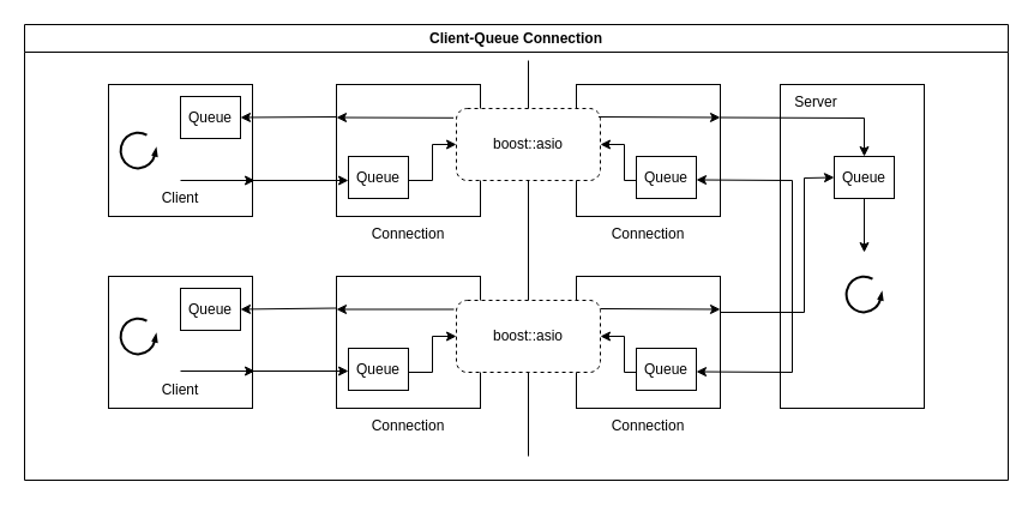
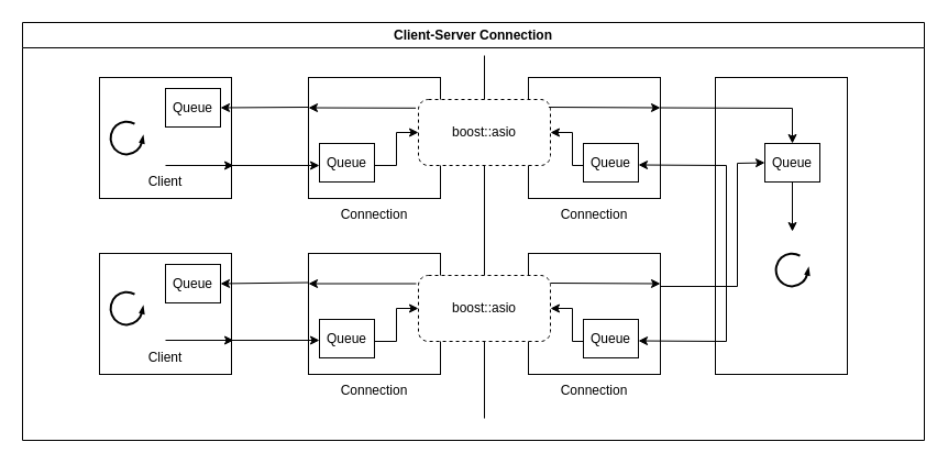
  <mxCell id="0" />
  <mxCell id="1" parent="0" />
  <mxCell id="2" value="" style="rounded=0;whiteSpace=wrap;html=1;" parent="1" vertex="1"><mxGeometry x="650" y="70" width="120" height="270" as="geometry" /></mxCell>
  <mxCell id="3" value="" style="rounded=0;whiteSpace=wrap;html=1;" parent="1" vertex="1"><mxGeometry x="90" y="70" width="120" height="110" as="geometry" /></mxCell>
  <mxCell id="4" value="Queue" style="rounded=0;whiteSpace=wrap;html=1;" parent="1" vertex="1"><mxGeometry x="150" y="80" width="50" height="35" as="geometry" /></mxCell>
  <mxCell id="5" value="" style="verticalLabelPosition=bottom;html=1;verticalAlign=top;strokeWidth=2;shape=mxgraph.lean_mapping.physical_pull;pointerEvents=1;" parent="1" vertex="1"><mxGeometry x="100" y="110" width="30" height="30" as="geometry" /></mxCell>
  <mxCell id="6" value="" style="rounded=0;whiteSpace=wrap;html=1;" parent="1" vertex="1"><mxGeometry x="280" y="70" width="120" height="110" as="geometry" /></mxCell>
  <mxCell id="7" value="Queue" style="rounded=0;whiteSpace=wrap;html=1;" parent="1" vertex="1"><mxGeometry x="290" y="130" width="50" height="35" as="geometry" /></mxCell>
  <mxCell id="8" value="" style="endArrow=none;html=1;rounded=0;" parent="1" edge="1"><mxGeometry width="50" height="50" relative="1" as="geometry"><mxPoint x="440" y="380" as="sourcePoint" /><mxPoint x="440" y="50" as="targetPoint" /></mxGeometry></mxCell>
  <mxCell id="9" value="" style="rounded=0;whiteSpace=wrap;html=1;" parent="1" vertex="1"><mxGeometry x="280" y="230" width="120" height="110" as="geometry" /></mxCell>
  <mxCell id="10" value="Queue" style="rounded=0;whiteSpace=wrap;html=1;" parent="1" vertex="1"><mxGeometry x="290" y="290" width="50" height="35" as="geometry" /></mxCell>
  <mxCell id="11" value="" style="rounded=0;whiteSpace=wrap;html=1;" parent="1" vertex="1"><mxGeometry x="90" y="230" width="120" height="110" as="geometry" /></mxCell>
  <mxCell id="12" value="Queue" style="rounded=0;whiteSpace=wrap;html=1;" parent="1" vertex="1"><mxGeometry x="150" y="240" width="50" height="35" as="geometry" /></mxCell>
  <mxCell id="13" value="" style="verticalLabelPosition=bottom;html=1;verticalAlign=top;strokeWidth=2;shape=mxgraph.lean_mapping.physical_pull;pointerEvents=1;" parent="1" vertex="1"><mxGeometry x="100" y="265" width="30" height="30" as="geometry" /></mxCell>
  <mxCell id="14" value="" style="rounded=0;whiteSpace=wrap;html=1;" parent="1" vertex="1"><mxGeometry x="480" y="70" width="120" height="110" as="geometry" /></mxCell>
  <mxCell id="15" value="Queue" style="rounded=0;whiteSpace=wrap;html=1;" parent="1" vertex="1"><mxGeometry x="530" y="130" width="50" height="35" as="geometry" /></mxCell>
  <mxCell id="16" value="" style="rounded=0;whiteSpace=wrap;html=1;" parent="1" vertex="1"><mxGeometry x="480" y="230" width="120" height="110" as="geometry" /></mxCell>
  <mxCell id="17" value="Queue" style="rounded=0;whiteSpace=wrap;html=1;" parent="1" vertex="1"><mxGeometry x="530" y="290" width="50" height="35" as="geometry" /></mxCell>
  <mxCell id="18" value="boost::asio" style="rounded=1;whiteSpace=wrap;html=1;glass=0;dashed=1;" parent="1" vertex="1"><mxGeometry x="380" y="90" width="120" height="60" as="geometry" /></mxCell>
  <mxCell id="19" value="boost::asio" style="rounded=1;whiteSpace=wrap;html=1;glass=0;dashed=1;" parent="1" vertex="1"><mxGeometry x="380" y="250" width="120" height="60" as="geometry" /></mxCell>
  <mxCell id="20" value="Client" style="text;html=1;align=center;verticalAlign=middle;whiteSpace=wrap;rounded=0;" parent="1" vertex="1"><mxGeometry x="120" y="310" width="60" height="30" as="geometry" /></mxCell>
  <mxCell id="21" value="Client" style="text;html=1;align=center;verticalAlign=middle;whiteSpace=wrap;rounded=0;" parent="1" vertex="1"><mxGeometry x="120" y="150" width="60" height="30" as="geometry" /></mxCell>
- <mxCell id="22" value="Server" style="text;html=1;align=center;verticalAlign=middle;whiteSpace=wrap;rounded=0;" parent="1" vertex="1"><mxGeometry x="650" y="70" width="60" height="30" as="geometry" /></mxCell>
  <mxCell id="23" value="Queue" style="rounded=0;whiteSpace=wrap;html=1;" parent="1" vertex="1"><mxGeometry x="695" y="130" width="50" height="35" as="geometry" /></mxCell>
  <mxCell id="24" value="" style="endArrow=classic;html=1;rounded=0;" parent="1" edge="1"><mxGeometry width="50" height="50" relative="1" as="geometry"><mxPoint x="150" y="150" as="sourcePoint" /><mxPoint x="212" y="150" as="targetPoint" /></mxGeometry></mxCell>
  <mxCell id="25" value="" style="endArrow=classic;html=1;rounded=0;" parent="1" edge="1"><mxGeometry width="50" height="50" relative="1" as="geometry"><mxPoint x="210" y="150" as="sourcePoint" /><mxPoint x="290" y="150" as="targetPoint" /></mxGeometry></mxCell>
  <mxCell id="26" value="" style="endArrow=classic;html=1;rounded=0;" parent="1" edge="1"><mxGeometry width="50" height="50" relative="1" as="geometry"><mxPoint x="150" y="309" as="sourcePoint" /><mxPoint x="212" y="309" as="targetPoint" /></mxGeometry></mxCell>
  <mxCell id="27" value="" style="endArrow=classic;html=1;rounded=0;" parent="1" edge="1"><mxGeometry width="50" height="50" relative="1" as="geometry"><mxPoint x="210" y="309" as="sourcePoint" /><mxPoint x="290" y="309" as="targetPoint" /></mxGeometry></mxCell>
  <mxCell id="28" value="Connection" style="text;html=1;align=center;verticalAlign=middle;whiteSpace=wrap;rounded=0;" parent="1" vertex="1"><mxGeometry x="310" y="180" width="60" height="30" as="geometry" /></mxCell>
  <mxCell id="29" value="Connection" style="text;html=1;align=center;verticalAlign=middle;whiteSpace=wrap;rounded=0;" parent="1" vertex="1"><mxGeometry x="510" y="180" width="60" height="30" as="geometry" /></mxCell>
  <mxCell id="30" value="Connection" style="text;html=1;align=center;verticalAlign=middle;whiteSpace=wrap;rounded=0;" parent="1" vertex="1"><mxGeometry x="310" y="340" width="60" height="30" as="geometry" /></mxCell>
  <mxCell id="31" value="Connection" style="text;html=1;align=center;verticalAlign=middle;whiteSpace=wrap;rounded=0;" parent="1" vertex="1"><mxGeometry x="510" y="340" width="60" height="30" as="geometry" /></mxCell>
  <mxCell id="32" value="" style="endArrow=classic;html=1;rounded=0;entryX=0;entryY=0.5;entryDx=0;entryDy=0;" parent="1" target="19" edge="1"><mxGeometry width="50" height="50" relative="1" as="geometry"><mxPoint x="340" y="310" as="sourcePoint" /><mxPoint x="390" y="260" as="targetPoint" /><Array as="points"><mxPoint x="360" y="310" /><mxPoint x="360" y="280" /></Array></mxGeometry></mxCell>
  <mxCell id="33" value="" style="endArrow=classic;html=1;rounded=0;entryX=0;entryY=0.5;entryDx=0;entryDy=0;" parent="1" edge="1"><mxGeometry width="50" height="50" relative="1" as="geometry"><mxPoint x="340" y="150" as="sourcePoint" /><mxPoint x="380" y="120" as="targetPoint" /><Array as="points"><mxPoint x="360" y="150" /><mxPoint x="360" y="120" /></Array></mxGeometry></mxCell>
  <mxCell id="34" value="" style="endArrow=classic;html=1;rounded=0;exitX=-0.02;exitY=0.13;exitDx=0;exitDy=0;exitPerimeter=0;entryX=0;entryY=0.25;entryDx=0;entryDy=0;" parent="1" source="18" target="6" edge="1"><mxGeometry width="50" height="50" relative="1" as="geometry"><mxPoint x="380" y="105" as="sourcePoint" /><mxPoint x="280" y="100" as="targetPoint" /></mxGeometry></mxCell>
  <mxCell id="35" value="" style="endArrow=classic;html=1;rounded=0;exitX=-0.02;exitY=0.13;exitDx=0;exitDy=0;exitPerimeter=0;entryX=1;entryY=0.5;entryDx=0;entryDy=0;" parent="1" target="4" edge="1"><mxGeometry width="50" height="50" relative="1" as="geometry"><mxPoint x="280" y="97" as="sourcePoint" /><mxPoint x="182" y="97" as="targetPoint" /></mxGeometry></mxCell>
  <mxCell id="36" value="" style="endArrow=classic;html=1;rounded=0;exitX=-0.02;exitY=0.13;exitDx=0;exitDy=0;exitPerimeter=0;entryX=0;entryY=0.25;entryDx=0;entryDy=0;" parent="1" edge="1"><mxGeometry width="50" height="50" relative="1" as="geometry"><mxPoint x="378" y="257.5" as="sourcePoint" /><mxPoint x="280" y="257.5" as="targetPoint" /></mxGeometry></mxCell>
  <mxCell id="37" value="" style="endArrow=classic;html=1;rounded=0;exitX=-0.02;exitY=0.13;exitDx=0;exitDy=0;exitPerimeter=0;entryX=1;entryY=0.5;entryDx=0;entryDy=0;" parent="1" edge="1"><mxGeometry width="50" height="50" relative="1" as="geometry"><mxPoint x="280" y="256.5" as="sourcePoint" /><mxPoint x="200" y="257.5" as="targetPoint" /></mxGeometry></mxCell>
  <mxCell id="38" value="" style="endArrow=classic;html=1;rounded=0;entryX=1;entryY=0.25;entryDx=0;entryDy=0;exitX=0.987;exitY=0.117;exitDx=0;exitDy=0;exitPerimeter=0;" parent="1" source="18" target="14" edge="1"><mxGeometry width="50" height="50" relative="1" as="geometry"><mxPoint x="500" y="100" as="sourcePoint" /><mxPoint x="550" y="50" as="targetPoint" /></mxGeometry></mxCell>
  <mxCell id="39" value="" style="endArrow=classic;html=1;rounded=0;entryX=1;entryY=0.25;entryDx=0;entryDy=0;exitX=0.987;exitY=0.117;exitDx=0;exitDy=0;exitPerimeter=0;" parent="1" target="16" edge="1"><mxGeometry width="50" height="50" relative="1" as="geometry"><mxPoint x="500" y="257" as="sourcePoint" /><mxPoint x="602" y="258" as="targetPoint" /></mxGeometry></mxCell>
  <mxCell id="40" value="" style="endArrow=classic;html=1;rounded=0;entryX=0.5;entryY=0;entryDx=0;entryDy=0;exitX=1;exitY=0.25;exitDx=0;exitDy=0;" parent="1" source="14" target="23" edge="1"><mxGeometry width="50" height="50" relative="1" as="geometry"><mxPoint x="600" y="100" as="sourcePoint" /><mxPoint x="650" y="50" as="targetPoint" /><Array as="points"><mxPoint x="720" y="98" /></Array></mxGeometry></mxCell>
  <mxCell id="41" value="" style="endArrow=classic;html=1;rounded=0;" parent="1" edge="1"><mxGeometry width="50" height="50" relative="1" as="geometry"><mxPoint x="720" y="165" as="sourcePoint" /><mxPoint x="720" y="210" as="targetPoint" /></mxGeometry></mxCell>
  <mxCell id="42" value="" style="verticalLabelPosition=bottom;html=1;verticalAlign=top;strokeWidth=2;shape=mxgraph.lean_mapping.physical_pull;pointerEvents=1;" parent="1" vertex="1"><mxGeometry x="705" y="230" width="30" height="30" as="geometry" /></mxCell>
  <mxCell id="43" value="" style="endArrow=classic;startArrow=classic;html=1;rounded=0;entryX=1;entryY=0.5;entryDx=0;entryDy=0;exitX=1;exitY=0.5;exitDx=0;exitDy=0;" parent="1" edge="1"><mxGeometry width="50" height="50" relative="1" as="geometry"><mxPoint x="580" y="309.5" as="sourcePoint" /><mxPoint x="580" y="149.5" as="targetPoint" /><Array as="points"><mxPoint x="660" y="310" /><mxPoint x="660" y="150" /></Array></mxGeometry></mxCell>
  <mxCell id="44" value="" style="endArrow=classic;html=1;rounded=0;entryX=0;entryY=0.5;entryDx=0;entryDy=0;" parent="1" target="23" edge="1"><mxGeometry width="50" height="50" relative="1" as="geometry"><mxPoint x="600" y="260" as="sourcePoint" /><mxPoint x="650" y="210" as="targetPoint" /><Array as="points"><mxPoint x="670" y="260" /><mxPoint x="670" y="148" /></Array></mxGeometry></mxCell>
  <mxCell id="45" value="" style="endArrow=classic;html=1;rounded=0;entryX=1;entryY=0.5;entryDx=0;entryDy=0;" parent="1" target="18" edge="1"><mxGeometry width="50" height="50" relative="1" as="geometry"><mxPoint x="530" y="150" as="sourcePoint" /><mxPoint x="580" y="100" as="targetPoint" /><Array as="points"><mxPoint x="520" y="150" /><mxPoint x="520" y="120" /></Array></mxGeometry></mxCell>
  <mxCell id="46" value="" style="endArrow=classic;html=1;rounded=0;entryX=1;entryY=0.5;entryDx=0;entryDy=0;" parent="1" edge="1"><mxGeometry width="50" height="50" relative="1" as="geometry"><mxPoint x="530" y="310" as="sourcePoint" /><mxPoint x="500" y="280" as="targetPoint" /><Array as="points"><mxPoint x="520" y="310" /><mxPoint x="520" y="280" /></Array></mxGeometry></mxCell>
- <mxCell id="47" value="Client-Queue Connection" style="swimlane;whiteSpace=wrap;html=1;" vertex="1" parent="1"><mxGeometry x="20" y="20" width="820" height="380" as="geometry" /></mxCell>
+ <mxCell id="47" value="Client-Server Connection" style="swimlane;whiteSpace=wrap;html=1;" vertex="1" parent="1"><mxGeometry x="20" y="20" width="820" height="380" as="geometry" /></mxCell>
